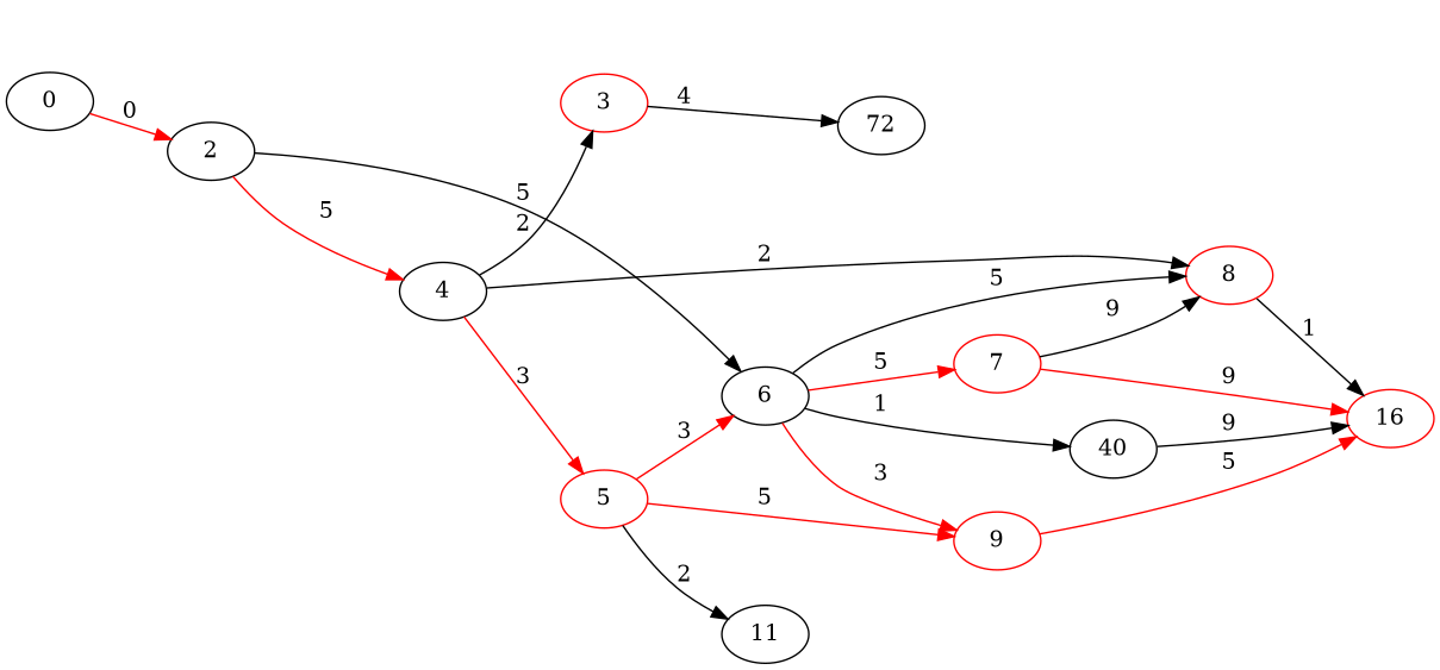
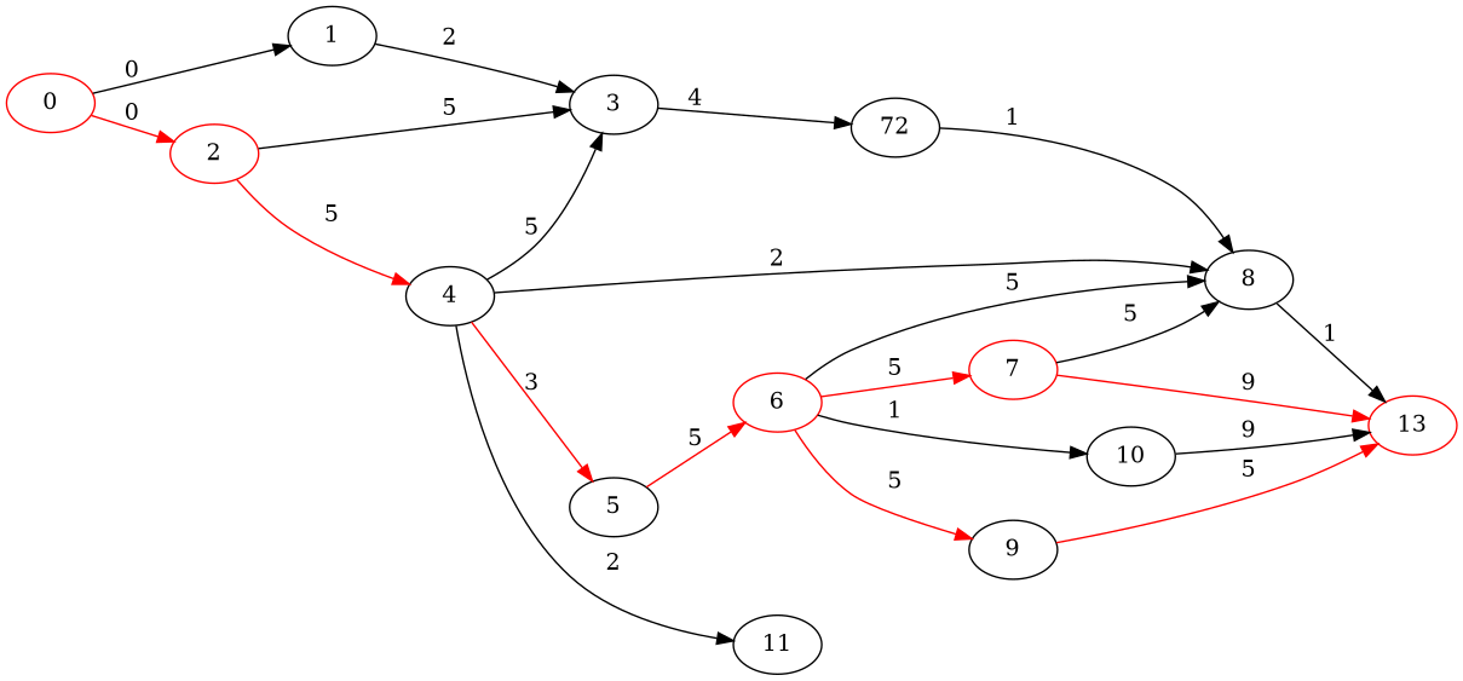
  digraph {
    rankdir=LR
    node [color=red]
    4 [color=black]
-   2 [color=black]
-   3
-   5
-   8
+   2
+   3 [color=""]
+   5 [color=black]
+   8 [color=""]
    11 [color=""]
    n7 [label=72 color=""]
-   6 [color=black]
-   9
-   13 [label=16]
+   6
+   9 [color=black]
+   13
    7
-   10 [label=40 color=""]
-   0 [color=black]
-   4 -> 3 [label=2]
+   10 [color=""]
+   0
+   1 [color=""]
+   4 -> 3 [label=5]
    4 -> 5 [color=red label=3]
    4 -> 8 [label=2]
-   5 -> 11 [label=2]
+   4 -> 11 [label=2]
    2 -> 4 [color=red label=5]
-   2 -> 6 [label=5]
+   2 -> 3 [label=5]
    3 -> n7 [label=4]
-   5 -> 6 [color=red label=3]
-   5 -> 9 [color=red label=5]
+   5 -> 6 [color=red label=5]
    8 -> 13 [label=1]
+   n7 -> 8 [label=1]
    6 -> 8 [label=5]
-   6 -> 9 [color=red label=3]
+   6 -> 9 [color=red label=5]
    6 -> 7 [color=red label=5]
    6 -> 10 [label=1]
    9 -> 13 [color=red label=5]
-   7 -> 8 [label=9]
+   7 -> 8 [label=5]
    7 -> 13 [color=red label=9]
    10 -> 13 [label=9]
    0 -> 2 [color=red label=0]
+   0 -> 1 [label=0]
+   1 -> 3 [label=2]
  }
